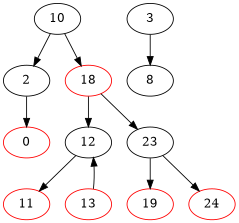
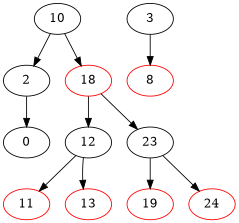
  digraph {
    node [color=black]
    10
    2
    18 [color=red]
-   0 [color=red]
+   0
    12
    23
    3
-   8
+   8 [color=red]
    11 [color=red]
    13 [color=red]
    19 [color=red]
    24 [color=red]
    10 -> 2
    10 -> 18
    2 -> 0
    18 -> 12
    18 -> 23
    12 -> 11
-   13 -> 12
+   12 -> 13
    23 -> 19
    23 -> 24
    3 -> 8
  }
